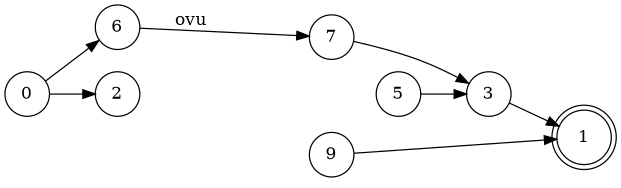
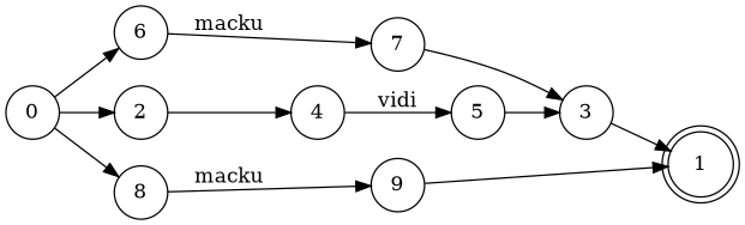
  digraph {
    rankdir=LR
    node [shape=circle]
    1 [shape=doublecircle]
    0
    2
+   8
    6
+   4
    9
    5
    7
    3
    0 -> 2
+   0 -> 8
    0 -> 6
-   6 -> 7 [label=ovu]
+   2 -> 4
+   8 -> 9 [label=macku]
+   6 -> 7 [label=macku]
+   4 -> 5 [label=vidi]
    9 -> 1
    5 -> 3
    7 -> 3
    3 -> 1
  }
